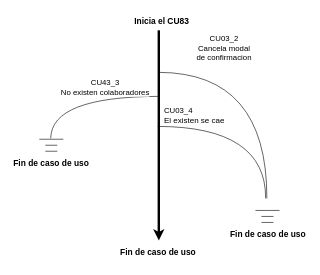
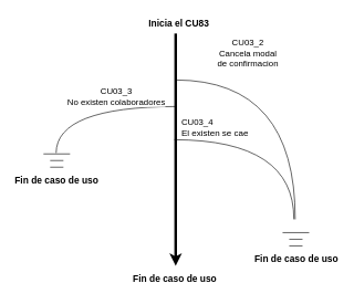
  <mxCell id="0" />
  <mxCell id="1" parent="0" />
  <mxCell id="2" value="" style="endArrow=classic;html=1;rounded=0;strokeWidth=4;" edge="1" parent="1"><mxGeometry width="50" height="50" relative="1" as="geometry"><mxPoint x="264" y="50" as="sourcePoint" /><mxPoint x="264" y="400" as="targetPoint" /></mxGeometry></mxCell>
  <mxCell id="3" value="&lt;b&gt;&lt;font style=&quot;font-size: 14px;&quot;&gt;Inicia el CU83&lt;/font&gt;&lt;/b&gt;" style="text;html=1;align=center;verticalAlign=middle;whiteSpace=wrap;rounded=0;" vertex="1" parent="1"><mxGeometry x="204" y="20" width="130" height="30" as="geometry" /></mxCell>
  <mxCell id="4" value="" style="endArrow=none;html=1;rounded=0;" edge="1" parent="1"><mxGeometry width="50" height="50" relative="1" as="geometry"><mxPoint x="425" y="350" as="sourcePoint" /><mxPoint x="465" y="350" as="targetPoint" /></mxGeometry></mxCell>
  <mxCell id="5" value="" style="endArrow=none;html=1;rounded=0;" edge="1" parent="1"><mxGeometry width="50" height="50" relative="1" as="geometry"><mxPoint x="435" y="370" as="sourcePoint" /><mxPoint x="455" y="370" as="targetPoint" /></mxGeometry></mxCell>
  <mxCell id="6" value="" style="endArrow=none;html=1;rounded=0;" edge="1" parent="1"><mxGeometry width="50" height="50" relative="1" as="geometry"><mxPoint x="435" y="360" as="sourcePoint" /><mxPoint x="455" y="360" as="targetPoint" /></mxGeometry></mxCell>
  <mxCell id="7" value="&lt;b&gt;&lt;font style=&quot;font-size: 14px;&quot;&gt;Fin de caso de uso&lt;/font&gt;&lt;/b&gt;" style="text;html=1;align=center;verticalAlign=middle;whiteSpace=wrap;rounded=0;" vertex="1" parent="1"><mxGeometry x="381" y="375.2" width="130" height="30" as="geometry" /></mxCell>
  <mxCell id="8" value="" style="endArrow=none;html=1;rounded=0;edgeStyle=orthogonalEdgeStyle;curved=1;endFill=0;" edge="1" parent="1"><mxGeometry width="50" height="50" relative="1" as="geometry"><mxPoint x="264" y="120" as="sourcePoint" /><mxPoint x="444" y="330" as="targetPoint" /></mxGeometry></mxCell>
  <mxCell id="9" value="&lt;b&gt;&lt;font style=&quot;font-size: 14px;&quot;&gt;Fin de caso de uso&lt;/font&gt;&lt;/b&gt;" style="text;html=1;align=center;verticalAlign=middle;whiteSpace=wrap;rounded=0;" vertex="1" parent="1"><mxGeometry x="198" y="405.2" width="130" height="30" as="geometry" /></mxCell>
  <mxCell id="10" value="&lt;div&gt;&lt;span style=&quot;background-color: rgb(255, 255, 255); font-family: Arial; font-size: 13px; white-space-collapse: preserve;&quot;&gt;CU03_2&lt;/span&gt;&lt;/div&gt;&lt;div&gt;&lt;span style=&quot;font-family: Arial; font-size: 13px; white-space-collapse: preserve; background-color: rgb(255, 255, 255);&quot;&gt;Cancela modal de confirmacion&lt;/span&gt;&lt;br&gt;&lt;/div&gt;" style="text;html=1;align=center;verticalAlign=middle;whiteSpace=wrap;rounded=0;" vertex="1" parent="1"><mxGeometry x="324" y="65" width="98" height="30" as="geometry" /></mxCell>
  <mxCell id="11" value="" style="endArrow=none;html=1;rounded=0;" edge="1" parent="1"><mxGeometry width="50" height="50" relative="1" as="geometry"><mxPoint x="65" y="231.4" as="sourcePoint" /><mxPoint x="105" y="231.4" as="targetPoint" /></mxGeometry></mxCell>
  <mxCell id="12" value="" style="endArrow=none;html=1;rounded=0;" edge="1" parent="1"><mxGeometry width="50" height="50" relative="1" as="geometry"><mxPoint x="75" y="251.4" as="sourcePoint" /><mxPoint x="95" y="251.4" as="targetPoint" /></mxGeometry></mxCell>
  <mxCell id="13" value="" style="endArrow=none;html=1;rounded=0;" edge="1" parent="1"><mxGeometry width="50" height="50" relative="1" as="geometry"><mxPoint x="75" y="241.4" as="sourcePoint" /><mxPoint x="95" y="241.4" as="targetPoint" /></mxGeometry></mxCell>
  <mxCell id="14" value="&lt;b&gt;&lt;font style=&quot;font-size: 14px;&quot;&gt;Fin de caso de uso&lt;/font&gt;&lt;/b&gt;" style="text;html=1;align=center;verticalAlign=middle;whiteSpace=wrap;rounded=0;" vertex="1" parent="1"><mxGeometry x="20" y="256.6" width="130" height="30" as="geometry" /></mxCell>
  <mxCell id="15" value="" style="endArrow=none;html=1;rounded=0;edgeStyle=orthogonalEdgeStyle;curved=1;endFill=0;" edge="1" parent="1"><mxGeometry width="50" height="50" relative="1" as="geometry"><mxPoint x="264" y="160" as="sourcePoint" /><mxPoint x="84" y="230" as="targetPoint" /></mxGeometry></mxCell>
- <mxCell id="16" value="&lt;span style=&quot;font-family: Arial; font-size: 13px; white-space-collapse: preserve; background-color: rgb(255, 255, 255);&quot;&gt;CU43_3&lt;/span&gt;&lt;div&gt;&lt;span style=&quot;font-family: Arial; font-size: 13px; white-space-collapse: preserve; background-color: rgb(255, 255, 255);&quot;&gt;No existen colaboradores&lt;/span&gt;&lt;br&gt;&lt;div&gt;&lt;/div&gt;&lt;/div&gt;" style="text;html=1;align=center;verticalAlign=middle;whiteSpace=wrap;rounded=0;" vertex="1" parent="1"><mxGeometry x="84" y="130" width="182" height="30" as="geometry" /></mxCell>
+ <mxCell id="16" value="&lt;span style=&quot;font-family: Arial; font-size: 13px; white-space-collapse: preserve; background-color: rgb(255, 255, 255);&quot;&gt;CU03_3&lt;/span&gt;&lt;div&gt;&lt;span style=&quot;font-family: Arial; font-size: 13px; white-space-collapse: preserve; background-color: rgb(255, 255, 255);&quot;&gt;No existen colaboradores&lt;/span&gt;&lt;br&gt;&lt;div&gt;&lt;/div&gt;&lt;/div&gt;" style="text;html=1;align=center;verticalAlign=middle;whiteSpace=wrap;rounded=0;" vertex="1" parent="1"><mxGeometry x="84" y="130" width="182" height="30" as="geometry" /></mxCell>
  <mxCell id="17" value="&lt;span style=&quot;color: rgb(0, 0, 0); font-family: Arial; font-size: 13px; font-style: normal; font-variant-ligatures: normal; font-variant-caps: normal; font-weight: 400; letter-spacing: normal; orphans: 2; text-align: center; text-indent: 0px; text-transform: none; widows: 2; word-spacing: 0px; -webkit-text-stroke-width: 0px; white-space: pre-wrap; background-color: rgb(255, 255, 255); text-decoration-thickness: initial; text-decoration-style: initial; text-decoration-color: initial; display: inline !important; float: none;&quot;&gt;CU03_4&lt;/span&gt;&lt;div&gt;&lt;span style=&quot;color: rgb(0, 0, 0); font-family: Arial; font-size: 13px; font-style: normal; font-variant-ligatures: normal; font-variant-caps: normal; font-weight: 400; letter-spacing: normal; orphans: 2; text-align: center; text-indent: 0px; text-transform: none; widows: 2; word-spacing: 0px; -webkit-text-stroke-width: 0px; white-space: pre-wrap; background-color: rgb(255, 255, 255); text-decoration-thickness: initial; text-decoration-style: initial; text-decoration-color: initial; display: inline !important; float: none;&quot;&gt;&lt;span style=&quot;white-space-collapse: collapse; font-size: 10pt;&quot; data-sheets-userformat=&quot;{&amp;quot;2&amp;quot;:4801,&amp;quot;3&amp;quot;:{&amp;quot;1&amp;quot;:0},&amp;quot;9&amp;quot;:1,&amp;quot;10&amp;quot;:2,&amp;quot;12&amp;quot;:0,&amp;quot;15&amp;quot;:&amp;quot;Arial&amp;quot;}&quot; data-sheets-value=&quot;{&amp;quot;1&amp;quot;:2,&amp;quot;2&amp;quot;:&amp;quot;El sistema se cae&amp;quot;}&quot; data-sheets-root=&quot;1&quot;&gt;El existen se cae&lt;/span&gt;&lt;br&gt;&lt;/span&gt;&lt;/div&gt;" style="text;whiteSpace=wrap;html=1;" vertex="1" parent="1"><mxGeometry x="271" y="170" width="110" height="40" as="geometry" /></mxCell>
  <mxCell id="18" value="" style="endArrow=none;html=1;rounded=0;edgeStyle=orthogonalEdgeStyle;curved=1;endFill=0;" edge="1" parent="1"><mxGeometry width="50" height="50" relative="1" as="geometry"><mxPoint x="262" y="210" as="sourcePoint" /><mxPoint x="442" y="330" as="targetPoint" /></mxGeometry></mxCell>
